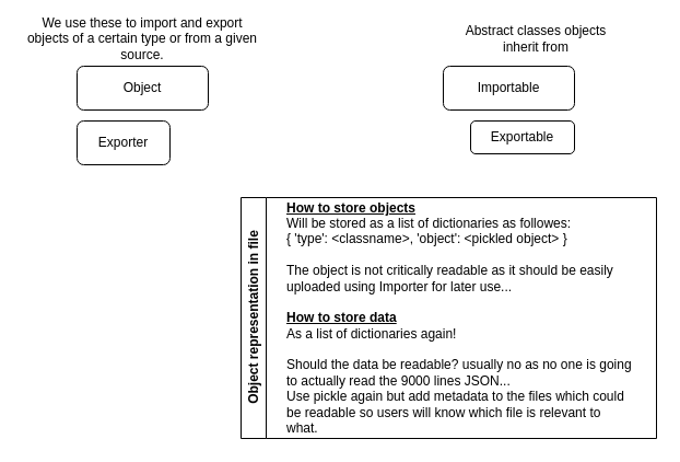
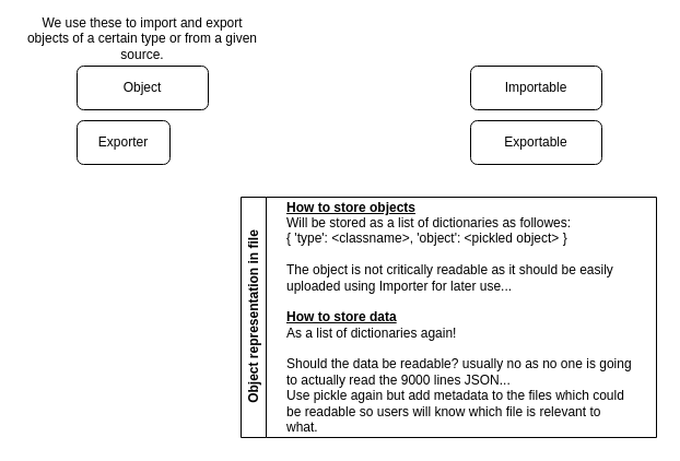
  <mxCell id="0" />
  <mxCell id="1" parent="0" />
  <mxCell id="2" value="Object" style="rounded=1;whiteSpace=wrap;html=1;" vertex="1" parent="1"><mxGeometry x="70" y="60" width="120" height="40" as="geometry" /></mxCell>
  <mxCell id="3" value="Exporter" style="rounded=1;whiteSpace=wrap;html=1;" vertex="1" parent="1"><mxGeometry x="70" y="110" width="85" height="40" as="geometry" /></mxCell>
  <mxCell id="4" value="We use these to import and export objects of a certain type or from a given source." style="text;html=1;whiteSpace=wrap;strokeColor=none;fillColor=none;align=center;verticalAlign=middle;rounded=0;" vertex="1" parent="1"><mxGeometry x="20" y="20" width="220" height="30" as="geometry" /></mxCell>
- <mxCell id="5" value="Importable" style="rounded=1;whiteSpace=wrap;html=1;" vertex="1" parent="1"><mxGeometry x="405" y="60" width="120" height="40" as="geometry" /></mxCell>
- <mxCell id="6" value="Exportable" style="rounded=1;whiteSpace=wrap;html=1;" vertex="1" parent="1"><mxGeometry x="430" y="110" width="95" height="30" as="geometry" /></mxCell>
- <mxCell id="7" value="Abstract classes objects inherit from" style="text;html=1;whiteSpace=wrap;strokeColor=none;fillColor=none;align=center;verticalAlign=middle;rounded=0;" vertex="1" parent="1"><mxGeometry x="410" y="20" width="160" height="30" as="geometry" /></mxCell>
+ <mxCell id="5" value="Importable" style="rounded=1;whiteSpace=wrap;html=1;" vertex="1" parent="1"><mxGeometry x="430" y="60" width="120" height="40" as="geometry" /></mxCell>
+ <mxCell id="6" value="Exportable" style="rounded=1;whiteSpace=wrap;html=1;" vertex="1" parent="1"><mxGeometry x="430" y="110" width="120" height="40" as="geometry" /></mxCell>
  <mxCell id="8" value="Object representation in file" style="swimlane;horizontal=0;whiteSpace=wrap;html=1;" vertex="1" parent="1"><mxGeometry x="220" y="180" width="380" height="220" as="geometry" /></mxCell>
  <mxCell id="9" value="&lt;div&gt;&lt;b&gt;&lt;u&gt;How to store objects&lt;/u&gt;&lt;/b&gt;&lt;/div&gt;&lt;div&gt;Will be stored as a list of dictionaries as followes:&lt;/div&gt;&lt;div&gt;&lt;span style=&quot;background-color: transparent; color: light-dark(rgb(0, 0, 0), rgb(255, 255, 255));&quot;&gt;{&amp;nbsp;&lt;/span&gt;&lt;span style=&quot;background-color: transparent; color: light-dark(rgb(0, 0, 0), rgb(255, 255, 255));&quot;&gt;'type': &amp;lt;classname&amp;gt;,&amp;nbsp;&lt;/span&gt;&lt;span style=&quot;background-color: transparent; color: light-dark(rgb(0, 0, 0), rgb(255, 255, 255));&quot;&gt;'object': &amp;lt;pickled object&amp;gt;&amp;nbsp;&lt;/span&gt;&lt;span style=&quot;background-color: transparent; color: light-dark(rgb(0, 0, 0), rgb(255, 255, 255));&quot;&gt;}&lt;/span&gt;&lt;/div&gt;&lt;div&gt;&lt;br&gt;&lt;/div&gt;&lt;div&gt;The object is not critically readable as it should be easily uploaded using Importer for later use...&lt;/div&gt;&lt;div&gt;&lt;div&gt;&lt;div&gt;&lt;br&gt;&lt;/div&gt;&lt;div&gt;&lt;b&gt;&lt;u&gt;How to store data&lt;/u&gt;&lt;/b&gt;&lt;/div&gt;&lt;div&gt;As a list of dictionaries again!&lt;/div&gt;&lt;/div&gt;&lt;/div&gt;&lt;div&gt;&lt;br&gt;&lt;/div&gt;&lt;div&gt;Should the data be readable? usually no as no one is going to actually read the 9000 lines JSON...&lt;br&gt;Use pickle again but add metadata to the files which could be readable so users will know which file is relevant to what.&lt;/div&gt;" style="text;html=1;whiteSpace=wrap;strokeColor=none;fillColor=none;align=left;verticalAlign=middle;rounded=0;" vertex="1" parent="8"><mxGeometry x="40" y="10" width="320" height="200" as="geometry" /></mxCell>
